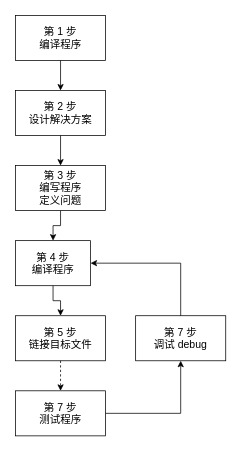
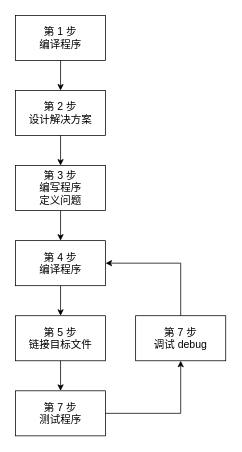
  <mxCell id="0" />
  <mxCell id="1" parent="0" />
  <mxCell id="2" style="edgeStyle=orthogonalEdgeStyle;rounded=0;orthogonalLoop=1;jettySize=auto;html=1;entryX=0.5;entryY=0;entryDx=0;entryDy=0;" edge="1" parent="1" source="3" target="5"><mxGeometry relative="1" as="geometry" /></mxCell>
  <mxCell id="3" value="&lt;font style=&quot;font-size: 14px;&quot;&gt;第 1 步&lt;br&gt;编译程序&lt;br&gt;&lt;/font&gt;" style="rounded=0;whiteSpace=wrap;html=1;fillColor=none;" vertex="1" parent="1"><mxGeometry x="20" y="20" width="120" height="60" as="geometry" /></mxCell>
  <mxCell id="4" style="edgeStyle=orthogonalEdgeStyle;rounded=0;orthogonalLoop=1;jettySize=auto;html=1;entryX=0.5;entryY=0;entryDx=0;entryDy=0;" edge="1" parent="1" source="5" target="7"><mxGeometry relative="1" as="geometry" /></mxCell>
  <mxCell id="5" value="&lt;font style=&quot;font-size: 14px;&quot;&gt;第 2 步&lt;br&gt;设计解决方案&lt;br&gt;&lt;/font&gt;" style="rounded=0;whiteSpace=wrap;html=1;fillColor=none;" vertex="1" parent="1"><mxGeometry x="20" y="120" width="120" height="60" as="geometry" /></mxCell>
  <mxCell id="6" style="edgeStyle=orthogonalEdgeStyle;rounded=0;orthogonalLoop=1;jettySize=auto;html=1;entryX=0.5;entryY=0;entryDx=0;entryDy=0;" edge="1" parent="1" source="7" target="9"><mxGeometry relative="1" as="geometry" /></mxCell>
  <mxCell id="7" value="&lt;font style=&quot;font-size: 14px;&quot;&gt;第 3 步&lt;br&gt;编写程序&lt;br&gt;定义问题&lt;br&gt;&lt;/font&gt;" style="rounded=0;whiteSpace=wrap;html=1;fillColor=none;" vertex="1" parent="1"><mxGeometry x="20" y="220" width="120" height="60" as="geometry" /></mxCell>
  <mxCell id="8" value="" style="edgeStyle=orthogonalEdgeStyle;rounded=0;orthogonalLoop=1;jettySize=auto;html=1;" edge="1" parent="1" source="9" target="11"><mxGeometry relative="1" as="geometry" /></mxCell>
- <mxCell id="9" value="&lt;font style=&quot;font-size: 14px;&quot;&gt;第 4 步&lt;br&gt;编译程序&lt;br&gt;&lt;/font&gt;" style="rounded=0;whiteSpace=wrap;html=1;fillColor=none;" vertex="1" parent="1"><mxGeometry x="20" y="320" width="100" height="60" as="geometry" /></mxCell>
- <mxCell id="10" value="" style="edgeStyle=orthogonalEdgeStyle;rounded=0;orthogonalLoop=1;jettySize=auto;html=1;dashed=1;" edge="1" parent="1" source="11" target="13"><mxGeometry relative="1" as="geometry" /></mxCell>
+ <mxCell id="9" value="&lt;font style=&quot;font-size: 14px;&quot;&gt;第 4 步&lt;br&gt;编译程序&lt;br&gt;&lt;/font&gt;" style="rounded=0;whiteSpace=wrap;html=1;fillColor=none;" vertex="1" parent="1"><mxGeometry x="20" y="320" width="120" height="60" as="geometry" /></mxCell>
+ <mxCell id="10" value="" style="edgeStyle=orthogonalEdgeStyle;rounded=0;orthogonalLoop=1;jettySize=auto;html=1;" edge="1" parent="1" source="11" target="13"><mxGeometry relative="1" as="geometry" /></mxCell>
  <mxCell id="11" value="&lt;font style=&quot;font-size: 14px;&quot;&gt;第 5 步&lt;br&gt;链接目标文件&lt;br&gt;&lt;/font&gt;" style="rounded=0;whiteSpace=wrap;html=1;fillColor=none;" vertex="1" parent="1"><mxGeometry x="20" y="420" width="120" height="60" as="geometry" /></mxCell>
  <mxCell id="12" style="edgeStyle=orthogonalEdgeStyle;rounded=0;orthogonalLoop=1;jettySize=auto;html=1;entryX=0.5;entryY=1;entryDx=0;entryDy=0;" edge="1" parent="1" source="13" target="15"><mxGeometry relative="1" as="geometry" /></mxCell>
  <mxCell id="13" value="&lt;font style=&quot;font-size: 14px;&quot;&gt;第 7 步&lt;br&gt;测试程序&lt;br&gt;&lt;/font&gt;" style="rounded=0;whiteSpace=wrap;html=1;fillColor=none;" vertex="1" parent="1"><mxGeometry x="20" y="520" width="120" height="60" as="geometry" /></mxCell>
  <mxCell id="14" style="edgeStyle=orthogonalEdgeStyle;rounded=0;orthogonalLoop=1;jettySize=auto;html=1;entryX=1;entryY=0.5;entryDx=0;entryDy=0;exitX=0.5;exitY=0;exitDx=0;exitDy=0;" edge="1" parent="1" source="15" target="9"><mxGeometry relative="1" as="geometry"><mxPoint x="280" y="400" as="targetPoint" /></mxGeometry></mxCell>
  <mxCell id="15" value="&lt;font style=&quot;font-size: 14px;&quot;&gt;第 7 步&lt;br&gt;调试 debug&lt;br&gt;&lt;/font&gt;" style="rounded=0;whiteSpace=wrap;html=1;fillColor=none;" vertex="1" parent="1"><mxGeometry x="180" y="420" width="120" height="60" as="geometry" /></mxCell>
